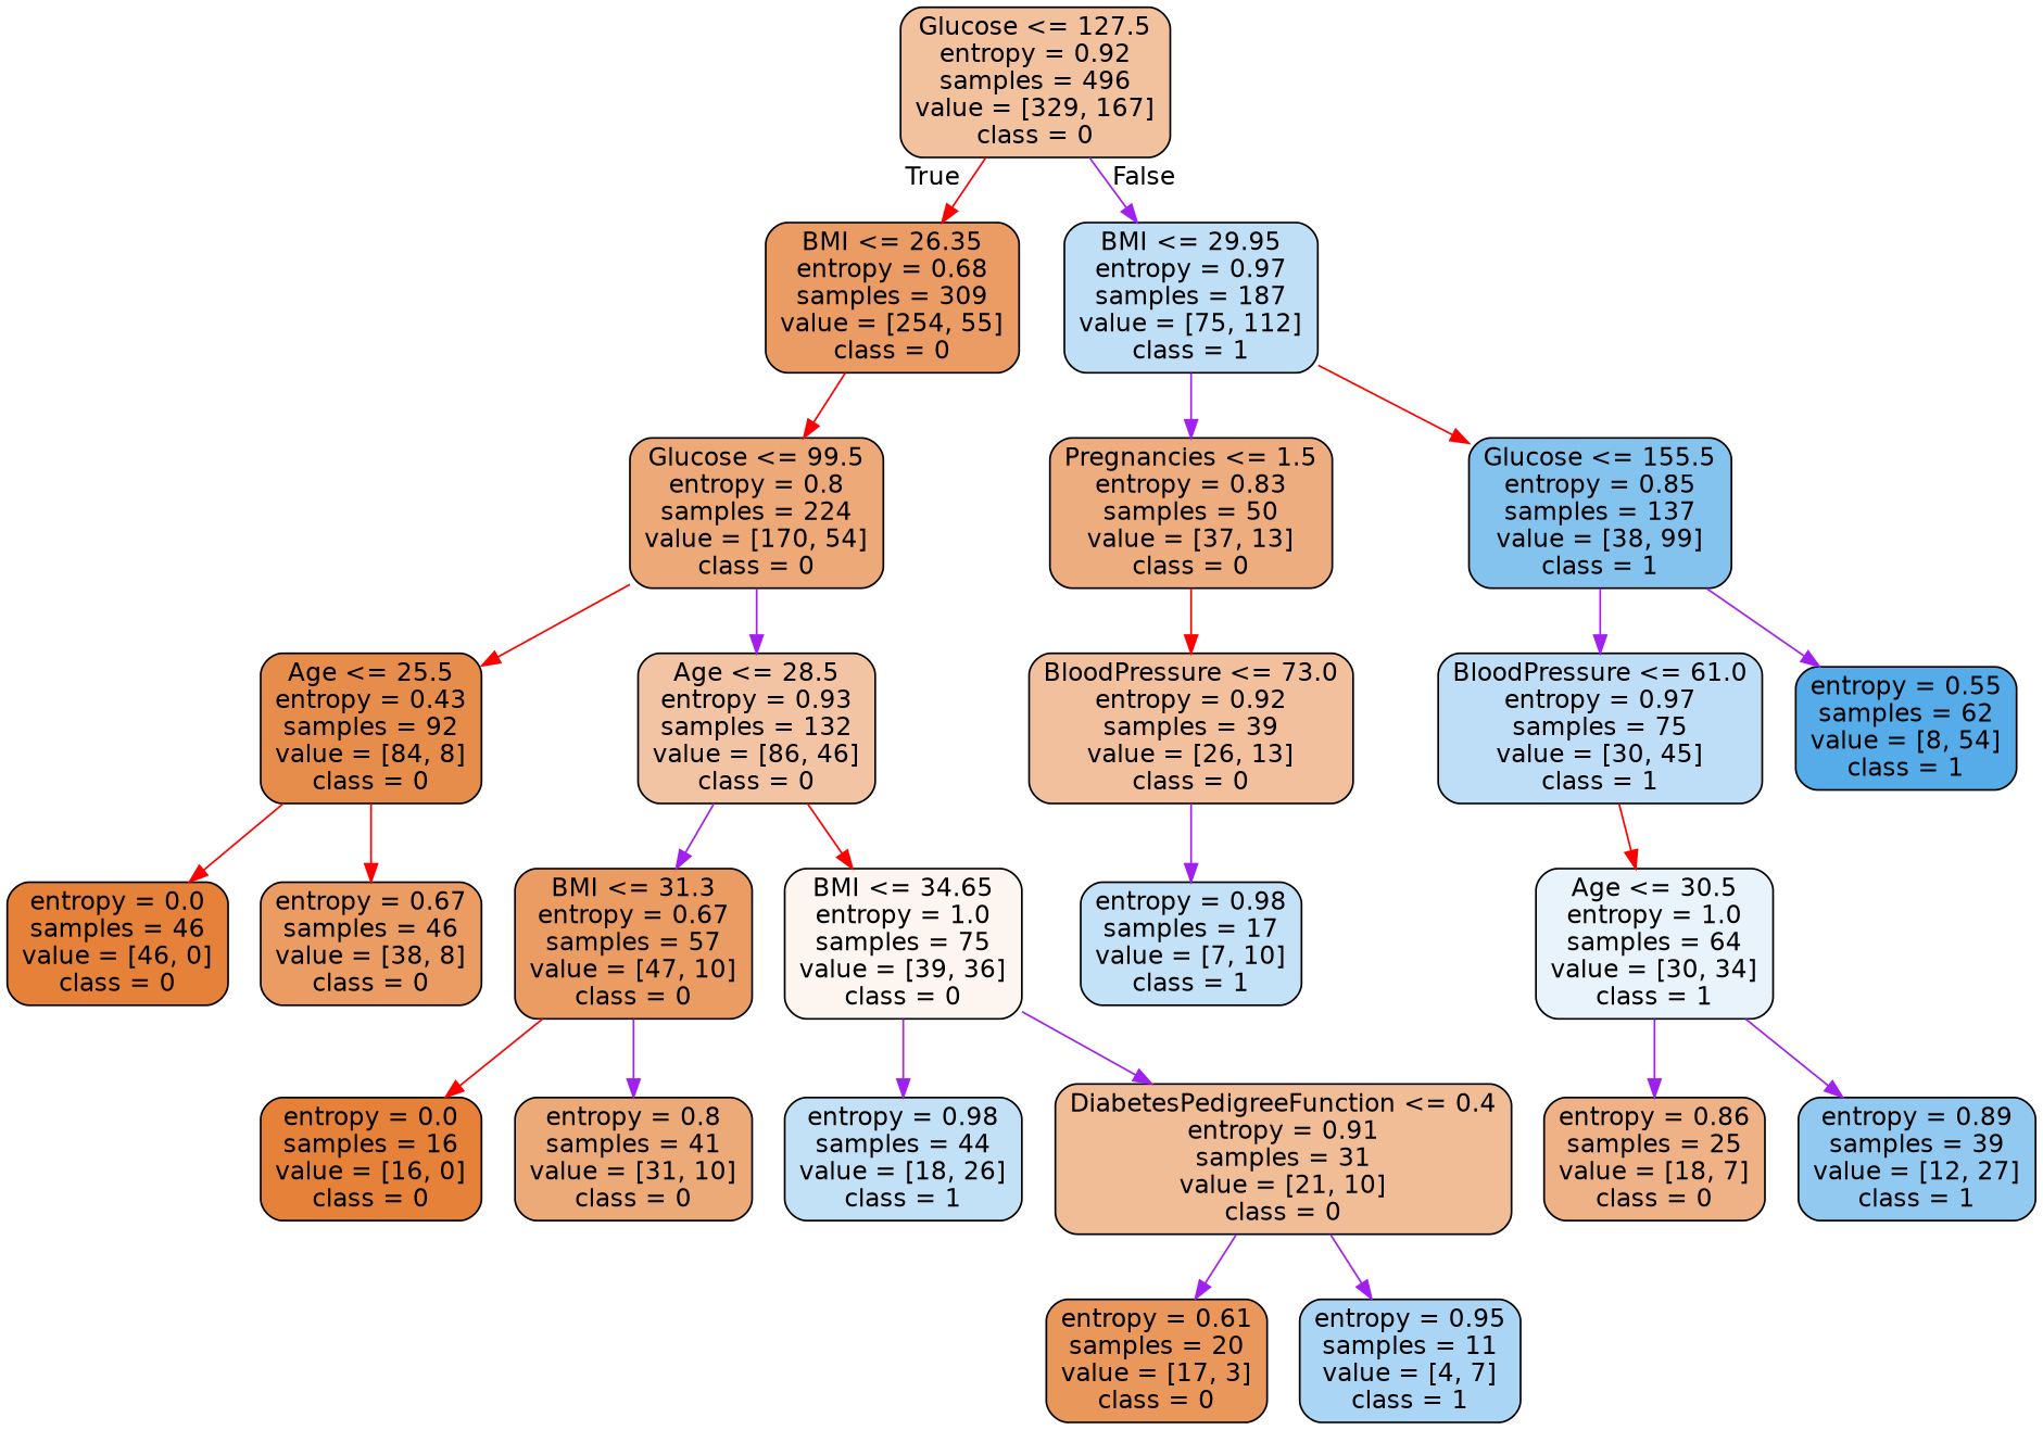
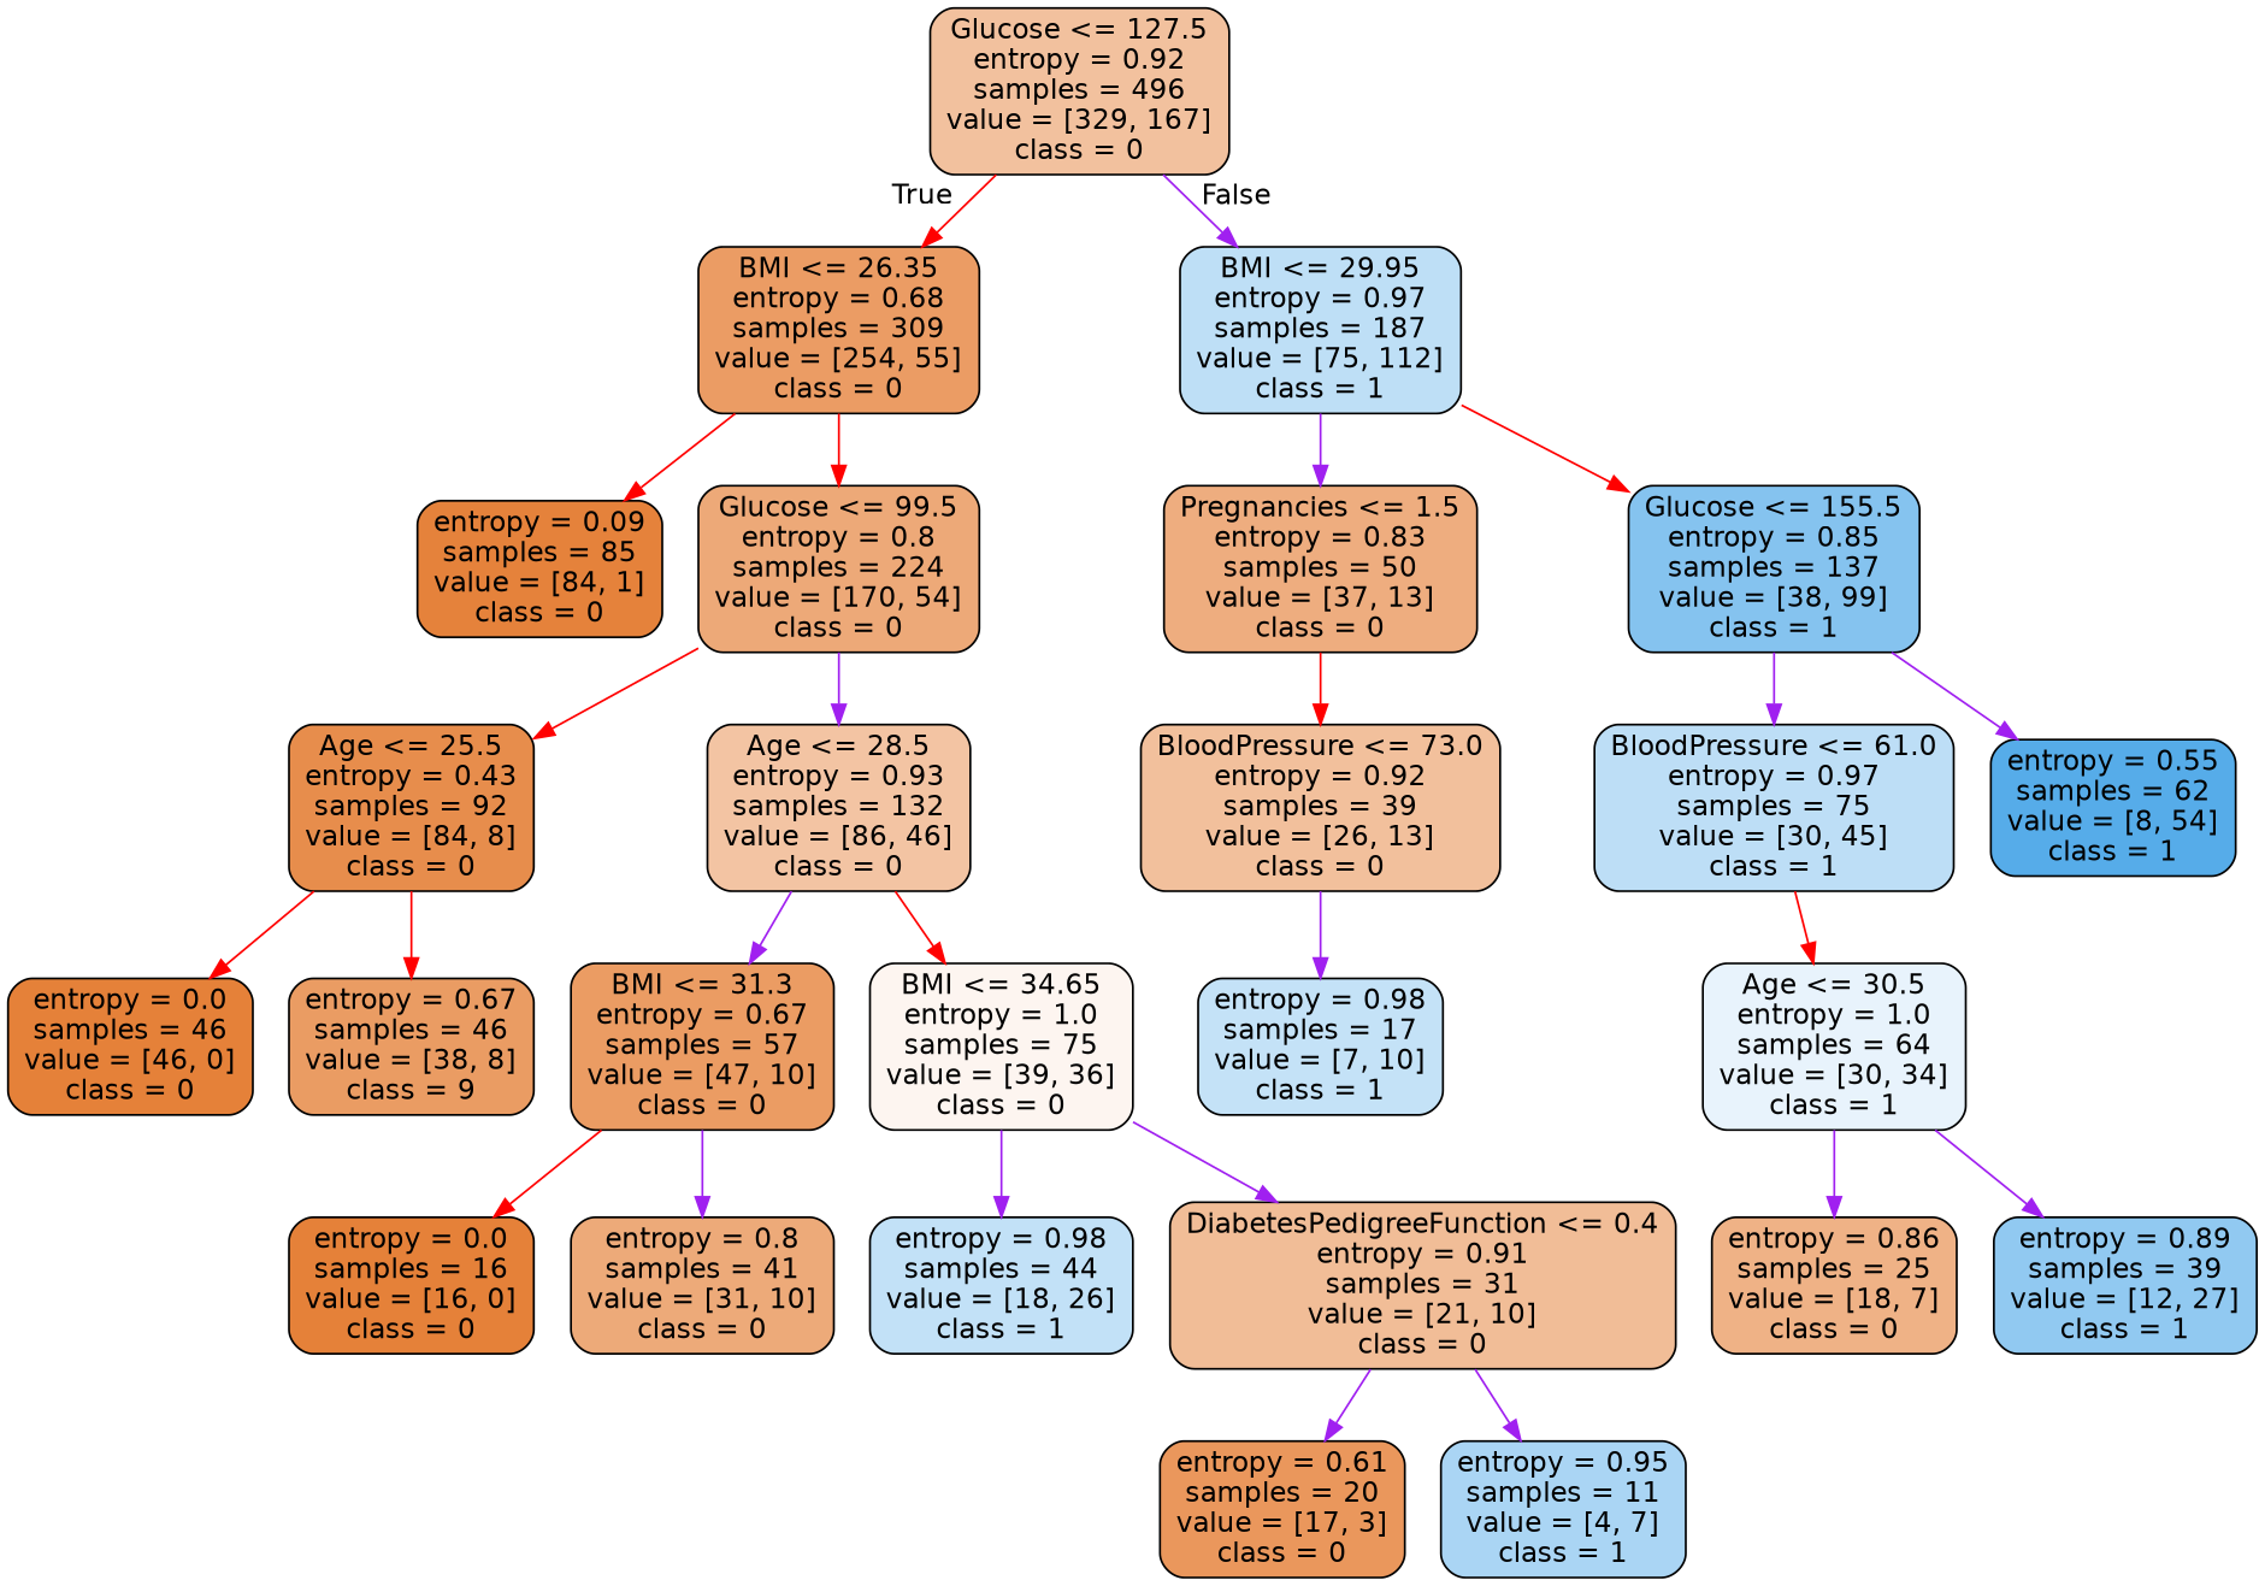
  digraph {
    node [color=black fillcolor="#e58139" fontname=helvetica shape=box style="filled, rounded"]
    edge [color=purple fontname=helvetica]
    n1 [fillcolor="#f2c19e" label="Glucose <= 127.5\nentropy = 0.92\nsamples = 496\nvalue = [329, 167]\nclass = 0"]
    n2 [fillcolor="#eb9c64" label="BMI <= 26.35\nentropy = 0.68\nsamples = 309\nvalue = [254, 55]\nclass = 0"]
    n3 [fillcolor="#bedff6" label="BMI <= 29.95\nentropy = 0.97\nsamples = 187\nvalue = [75, 112]\nclass = 1"]
+   n4 [fillcolor="#e5823b" label="entropy = 0.09\nsamples = 85\nvalue = [84, 1]\nclass = 0"]
    n5 [fillcolor="#eda978" label="Glucose <= 99.5\nentropy = 0.8\nsamples = 224\nvalue = [170, 54]\nclass = 0"]
    n6 [fillcolor="#eead7f" label="Pregnancies <= 1.5\nentropy = 0.83\nsamples = 50\nvalue = [37, 13]\nclass = 0"]
    n7 [fillcolor="#85c3ef" label="Glucose <= 155.5\nentropy = 0.85\nsamples = 137\nvalue = [38, 99]\nclass = 1"]
    n8 [fillcolor="#e78d4c" label="Age <= 25.5\nentropy = 0.43\nsamples = 92\nvalue = [84, 8]\nclass = 0"]
    n9 [fillcolor="#f3c4a3" label="Age <= 28.5\nentropy = 0.93\nsamples = 132\nvalue = [86, 46]\nclass = 0"]
    n10 [label="entropy = 0.0\nsamples = 46\nvalue = [46, 0]\nclass = 0"]
-   n11 [fillcolor="#ea9c63" label="entropy = 0.67\nsamples = 46\nvalue = [38, 8]\nclass = 0"]
+   n11 [fillcolor="#ea9c63" label="entropy = 0.67\nsamples = 46\nvalue = [38, 8]\nclass = 9"]
    n12 [fillcolor="#eb9c63" label="BMI <= 31.3\nentropy = 0.67\nsamples = 57\nvalue = [47, 10]\nclass = 0"]
    n13 [fillcolor="#fdf5f0" label="BMI <= 34.65\nentropy = 1.0\nsamples = 75\nvalue = [39, 36]\nclass = 0"]
    n14 [label="entropy = 0.0\nsamples = 16\nvalue = [16, 0]\nclass = 0"]
    n15 [fillcolor="#edaa79" label="entropy = 0.8\nsamples = 41\nvalue = [31, 10]\nclass = 0"]
    n16 [fillcolor="#c2e1f7" label="entropy = 0.98\nsamples = 44\nvalue = [18, 26]\nclass = 1"]
    n17 [fillcolor="#f1bd97" label="DiabetesPedigreeFunction <= 0.4\nentropy = 0.91\nsamples = 31\nvalue = [21, 10]\nclass = 0"]
    n18 [fillcolor="#ea975c" label="entropy = 0.61\nsamples = 20\nvalue = [17, 3]\nclass = 0"]
    n19 [fillcolor="#aad5f4" label="entropy = 0.95\nsamples = 11\nvalue = [4, 7]\nclass = 1"]
    n20 [fillcolor="#f2c09c" label="BloodPressure <= 73.0\nentropy = 0.92\nsamples = 39\nvalue = [26, 13]\nclass = 0"]
    n21 [fillcolor="#bddef6" label="BloodPressure <= 61.0\nentropy = 0.97\nsamples = 75\nvalue = [30, 45]\nclass = 1"]
    n22 [fillcolor="#56ace9" label="entropy = 0.55\nsamples = 62\nvalue = [8, 54]\nclass = 1"]
    n23 [fillcolor="#c4e2f7" label="entropy = 0.98\nsamples = 17\nvalue = [7, 10]\nclass = 1"]
    n24 [fillcolor="#e8f3fc" label="Age <= 30.5\nentropy = 1.0\nsamples = 64\nvalue = [30, 34]\nclass = 1"]
    n25 [fillcolor="#efb286" label="entropy = 0.86\nsamples = 25\nvalue = [18, 7]\nclass = 0"]
    n26 [fillcolor="#91c9f1" label="entropy = 0.89\nsamples = 39\nvalue = [12, 27]\nclass = 1"]
    n1 -> n2 [color=red headlabel=True labelangle=45 labeldistance=2.5]
    n1 -> n3 [headlabel=False labelangle=-45 labeldistance=2.5]
+   n2 -> n4 [color=red]
    n2 -> n5 [color=red]
    n3 -> n6
    n3 -> n7 [color=red]
    n5 -> n8 [color=red]
    n5 -> n9
    n6 -> n20 [color=red]
    n7 -> n21
    n7 -> n22
    n8 -> n10 [color=red]
    n8 -> n11 [color=red]
    n9 -> n12
    n9 -> n13 [color=red]
    n12 -> n14 [color=red]
    n12 -> n15
    n13 -> n16
    n13 -> n17
    n17 -> n18
    n17 -> n19
    n20 -> n23
    n21 -> n24 [color=red]
    n24 -> n25
    n24 -> n26
  }
